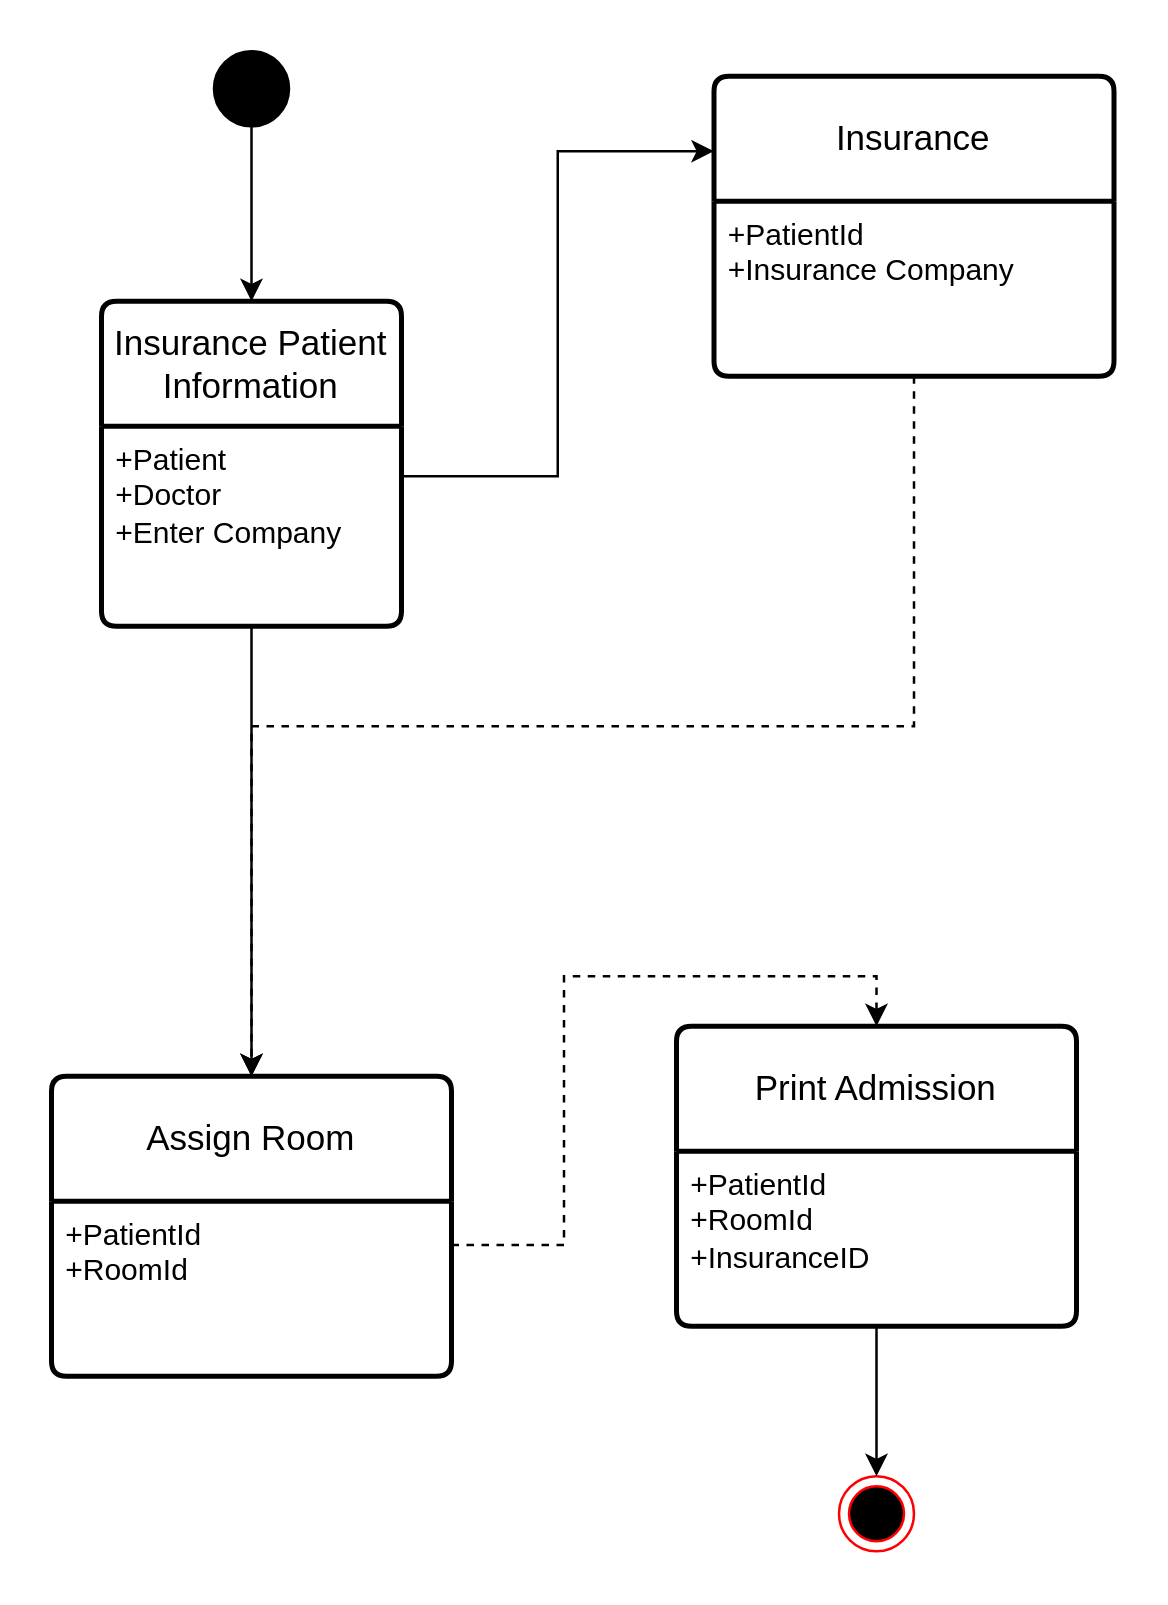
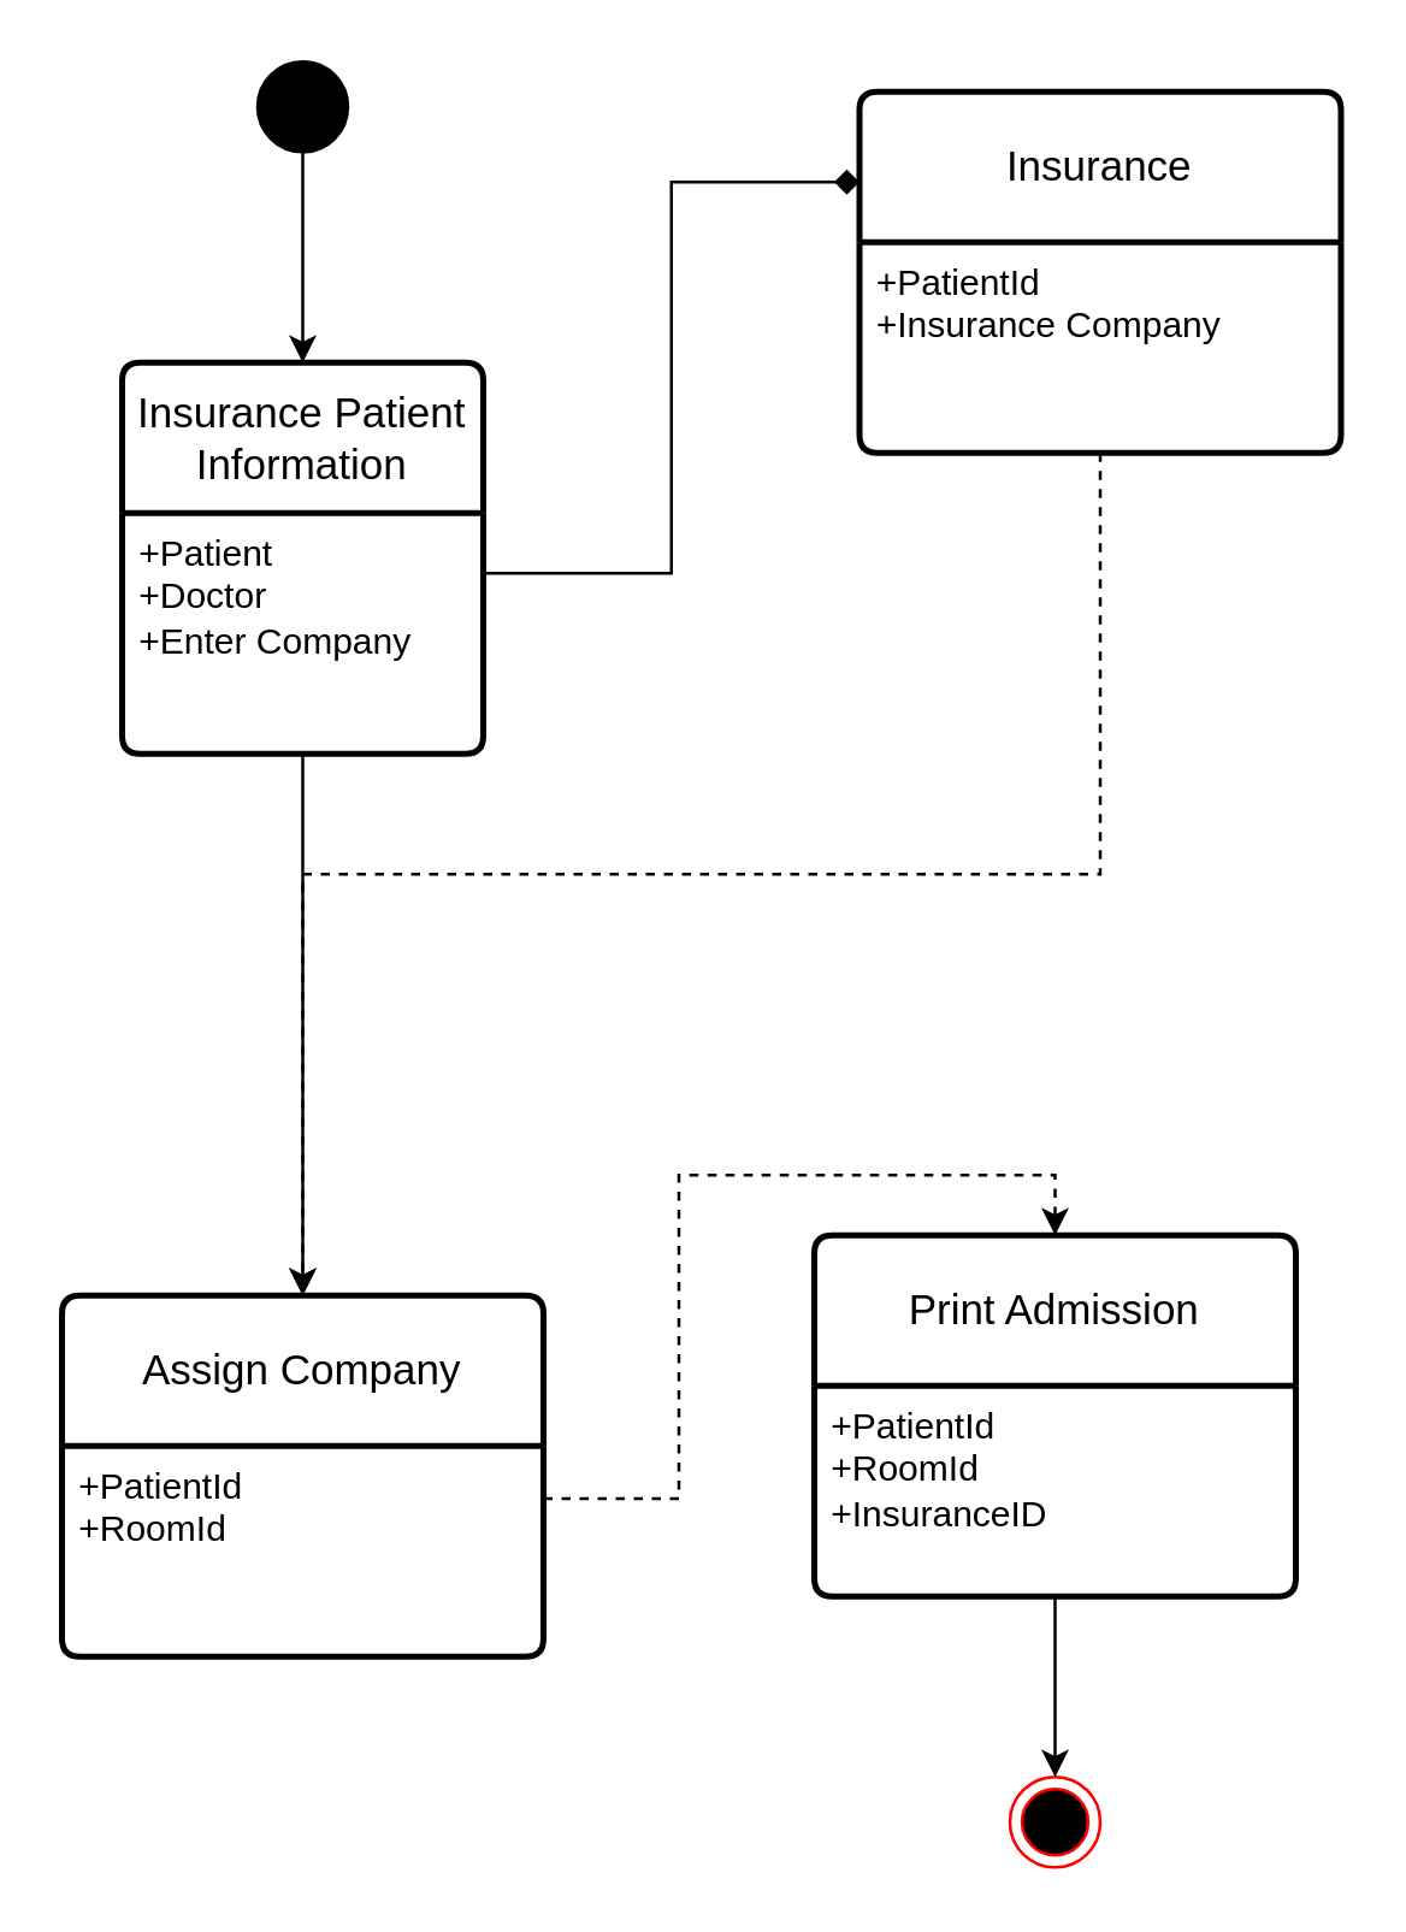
  <mxCell id="0" />
  <mxCell id="1" parent="0" />
  <mxCell id="2" style="edgeStyle=orthogonalEdgeStyle;rounded=0;orthogonalLoop=1;jettySize=auto;html=1;exitX=0.5;exitY=1;exitDx=0;exitDy=0;" edge="1" parent="1" source="3" target="4"><mxGeometry relative="1" as="geometry" /></mxCell>
  <mxCell id="3" value="" style="ellipse;fillColor=strokeColor;html=1;" vertex="1" parent="1"><mxGeometry x="85" y="20" width="30" height="30" as="geometry" /></mxCell>
  <mxCell id="4" value="Insurance Patient Information" style="swimlane;childLayout=stackLayout;horizontal=1;startSize=50;horizontalStack=0;rounded=1;fontSize=14;fontStyle=0;strokeWidth=2;resizeParent=0;resizeLast=1;shadow=0;dashed=0;align=center;arcSize=4;whiteSpace=wrap;html=1;" vertex="1" parent="1"><mxGeometry x="40" y="120" width="120" height="130" as="geometry" /></mxCell>
  <mxCell id="5" value="+Patient&lt;div&gt;+Doctor&lt;br&gt;+Enter Company&lt;/div&gt;" style="align=left;strokeColor=none;fillColor=none;spacingLeft=4;fontSize=12;verticalAlign=top;resizable=0;rotatable=0;part=1;html=1;" vertex="1" parent="4"><mxGeometry y="50" width="120" height="80" as="geometry" /></mxCell>
  <mxCell id="6" value="Insurance" style="swimlane;childLayout=stackLayout;horizontal=1;startSize=50;horizontalStack=0;rounded=1;fontSize=14;fontStyle=0;strokeWidth=2;resizeParent=0;resizeLast=1;shadow=0;dashed=0;align=center;arcSize=4;whiteSpace=wrap;html=1;" vertex="1" parent="1"><mxGeometry x="285" y="30" width="160" height="120" as="geometry" /></mxCell>
  <mxCell id="7" value="+PatientId&lt;br&gt;+Insurance Company&lt;div&gt;&lt;br/&gt;&lt;/div&gt;" style="align=left;strokeColor=none;fillColor=none;spacingLeft=4;fontSize=12;verticalAlign=top;resizable=0;rotatable=0;part=1;html=1;" vertex="1" parent="6"><mxGeometry y="50" width="160" height="70" as="geometry" /></mxCell>
- <mxCell id="8" style="edgeStyle=orthogonalEdgeStyle;rounded=0;orthogonalLoop=1;jettySize=auto;html=1;exitX=1;exitY=0.25;exitDx=0;exitDy=0;entryX=0;entryY=0.25;entryDx=0;entryDy=0;" edge="1" parent="1" source="5" target="6"><mxGeometry relative="1" as="geometry" /></mxCell>
- <mxCell id="9" value="Assign Room" style="swimlane;childLayout=stackLayout;horizontal=1;startSize=50;horizontalStack=0;rounded=1;fontSize=14;fontStyle=0;strokeWidth=2;resizeParent=0;resizeLast=1;shadow=0;dashed=0;align=center;arcSize=4;whiteSpace=wrap;html=1;" vertex="1" parent="1"><mxGeometry x="20" y="430" width="160" height="120" as="geometry" /></mxCell>
+ <mxCell id="8" style="edgeStyle=orthogonalEdgeStyle;rounded=0;orthogonalLoop=1;jettySize=auto;html=1;exitX=1;exitY=0.25;exitDx=0;exitDy=0;entryX=0;entryY=0.25;entryDx=0;entryDy=0;endArrow=diamond;" edge="1" parent="1" source="5" target="6"><mxGeometry relative="1" as="geometry" /></mxCell>
+ <mxCell id="9" value="Assign Company" style="swimlane;childLayout=stackLayout;horizontal=1;startSize=50;horizontalStack=0;rounded=1;fontSize=14;fontStyle=0;strokeWidth=2;resizeParent=0;resizeLast=1;shadow=0;dashed=0;align=center;arcSize=4;whiteSpace=wrap;html=1;" vertex="1" parent="1"><mxGeometry x="20" y="430" width="160" height="120" as="geometry" /></mxCell>
  <mxCell id="10" value="+PatientId&lt;br&gt;+RoomId&lt;div&gt;&lt;br/&gt;&lt;/div&gt;" style="align=left;strokeColor=none;fillColor=none;spacingLeft=4;fontSize=12;verticalAlign=top;resizable=0;rotatable=0;part=1;html=1;" vertex="1" parent="9"><mxGeometry y="50" width="160" height="70" as="geometry" /></mxCell>
  <mxCell id="11" style="edgeStyle=orthogonalEdgeStyle;rounded=0;orthogonalLoop=1;jettySize=auto;html=1;exitX=0.5;exitY=1;exitDx=0;exitDy=0;entryX=0.5;entryY=0;entryDx=0;entryDy=0;dashed=1;" edge="1" parent="1" source="7" target="9"><mxGeometry relative="1" as="geometry" /></mxCell>
  <mxCell id="12" style="edgeStyle=orthogonalEdgeStyle;rounded=0;orthogonalLoop=1;jettySize=auto;html=1;exitX=0.5;exitY=1;exitDx=0;exitDy=0;entryX=0.5;entryY=0;entryDx=0;entryDy=0;" edge="1" parent="1" source="5" target="9"><mxGeometry relative="1" as="geometry"><mxPoint x="95" y="460" as="targetPoint" /></mxGeometry></mxCell>
  <mxCell id="13" value="Print Admission" style="swimlane;childLayout=stackLayout;horizontal=1;startSize=50;horizontalStack=0;rounded=1;fontSize=14;fontStyle=0;strokeWidth=2;resizeParent=0;resizeLast=1;shadow=0;dashed=0;align=center;arcSize=4;whiteSpace=wrap;html=1;" vertex="1" parent="1"><mxGeometry x="270" y="410" width="160" height="120" as="geometry" /></mxCell>
  <mxCell id="14" value="+PatientId&lt;br&gt;+RoomId&lt;br&gt;+InsuranceID" style="align=left;strokeColor=none;fillColor=none;spacingLeft=4;fontSize=12;verticalAlign=top;resizable=0;rotatable=0;part=1;html=1;" vertex="1" parent="13"><mxGeometry y="50" width="160" height="70" as="geometry" /></mxCell>
  <mxCell id="15" style="edgeStyle=orthogonalEdgeStyle;rounded=0;orthogonalLoop=1;jettySize=auto;html=1;exitX=1;exitY=0.25;exitDx=0;exitDy=0;entryX=0.5;entryY=0;entryDx=0;entryDy=0;dashed=1;" edge="1" parent="1" source="10" target="13"><mxGeometry relative="1" as="geometry" /></mxCell>
  <mxCell id="16" value="" style="ellipse;html=1;shape=endState;fillColor=#000000;strokeColor=#ff0000;" vertex="1" parent="1"><mxGeometry x="335" y="590" width="30" height="30" as="geometry" /></mxCell>
  <mxCell id="17" style="edgeStyle=orthogonalEdgeStyle;rounded=0;orthogonalLoop=1;jettySize=auto;html=1;exitX=0.5;exitY=1;exitDx=0;exitDy=0;" edge="1" parent="1" source="14" target="16"><mxGeometry relative="1" as="geometry" /></mxCell>
